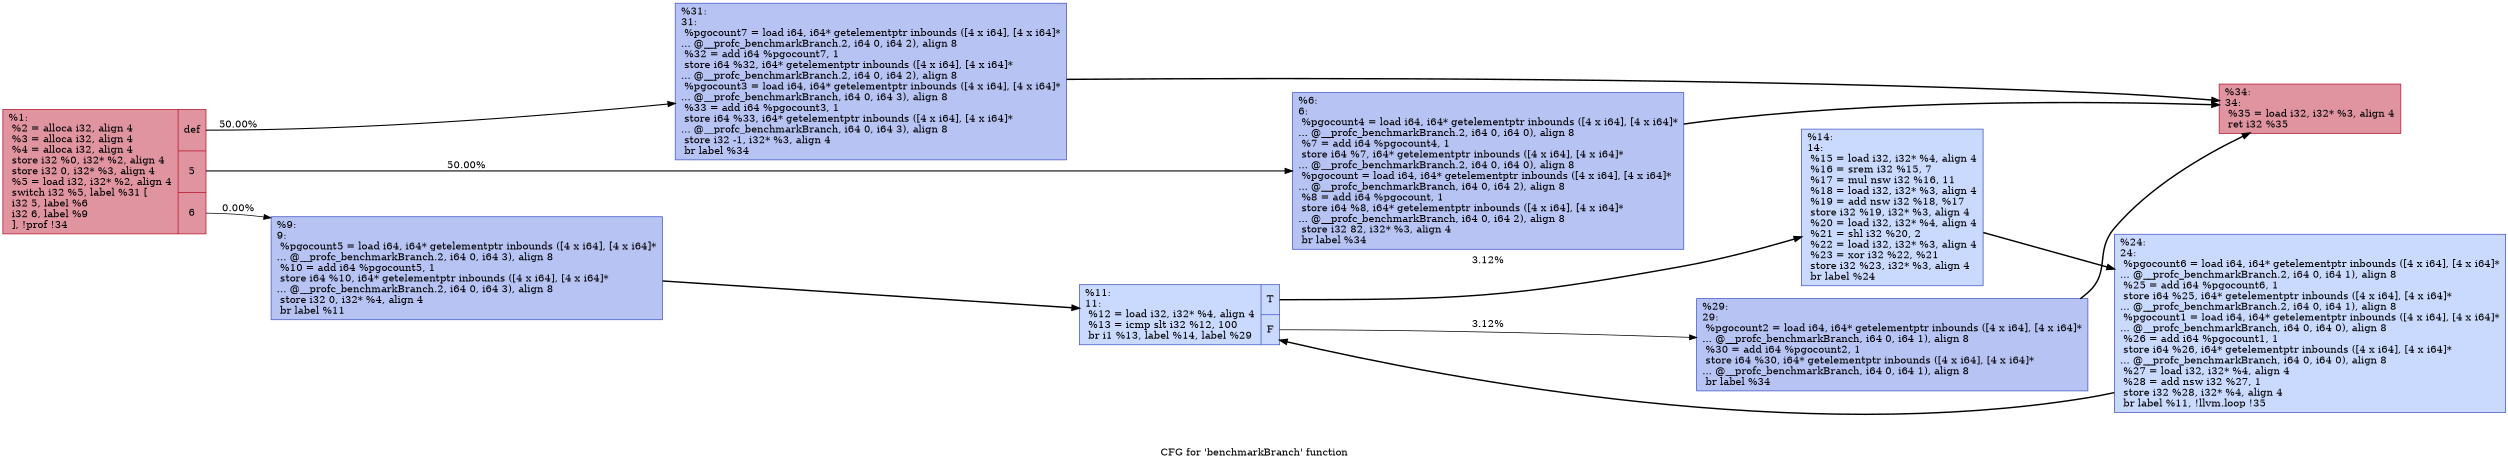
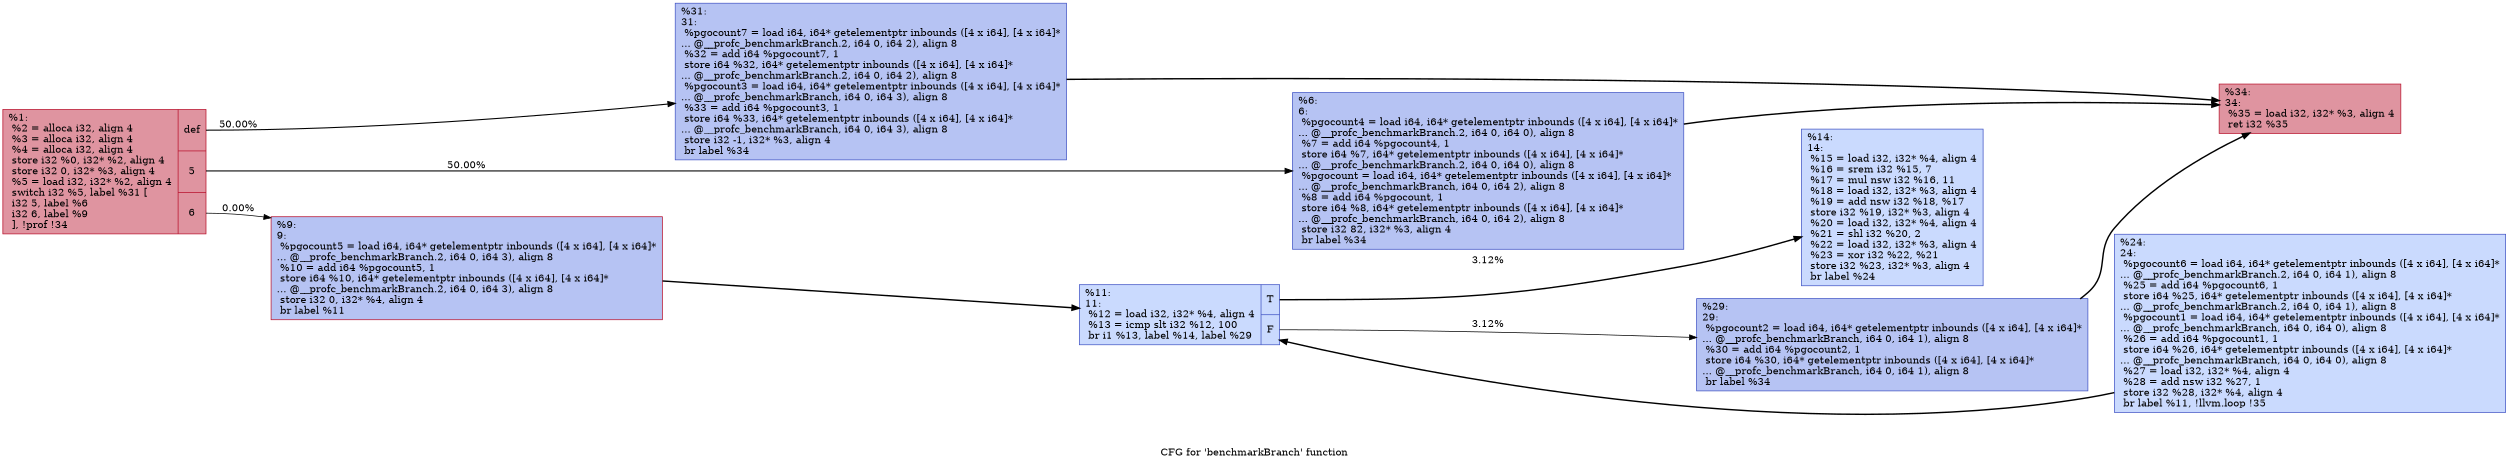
  digraph {
    label="CFG for 'benchmarkBranch' function"
    rankdir=LR
    node [color="#3d50c3ff" fillcolor="#5977e370" shape=record style=filled]
    edge [penwidth=2]
    n1 [color="#b70d28ff" fillcolor="#b70d2870" label="{%1:\l  %2 = alloca i32, align 4\l  %3 = alloca i32, align 4\l  %4 = alloca i32, align 4\l  store i32 %0, i32* %2, align 4\l  store i32 0, i32* %3, align 4\l  %5 = load i32, i32* %2, align 4\l  switch i32 %5, label %31 [\l    i32 5, label %6\l    i32 6, label %9\l  ], !prof !34\l|{<s0>def|<s1>5|<s2>6}}"]
    n2 [label="{%31:\l31:                                               \l  %pgocount7 = load i64, i64* getelementptr inbounds ([4 x i64], [4 x i64]*\l... @__profc_benchmarkBranch.2, i64 0, i64 2), align 8\l  %32 = add i64 %pgocount7, 1\l  store i64 %32, i64* getelementptr inbounds ([4 x i64], [4 x i64]*\l... @__profc_benchmarkBranch.2, i64 0, i64 2), align 8\l  %pgocount3 = load i64, i64* getelementptr inbounds ([4 x i64], [4 x i64]*\l... @__profc_benchmarkBranch, i64 0, i64 3), align 8\l  %33 = add i64 %pgocount3, 1\l  store i64 %33, i64* getelementptr inbounds ([4 x i64], [4 x i64]*\l... @__profc_benchmarkBranch, i64 0, i64 3), align 8\l  store i32 -1, i32* %3, align 4\l  br label %34\l}"]
    n3 [label="{%6:\l6:                                                \l  %pgocount4 = load i64, i64* getelementptr inbounds ([4 x i64], [4 x i64]*\l... @__profc_benchmarkBranch.2, i64 0, i64 0), align 8\l  %7 = add i64 %pgocount4, 1\l  store i64 %7, i64* getelementptr inbounds ([4 x i64], [4 x i64]*\l... @__profc_benchmarkBranch.2, i64 0, i64 0), align 8\l  %pgocount = load i64, i64* getelementptr inbounds ([4 x i64], [4 x i64]*\l... @__profc_benchmarkBranch, i64 0, i64 2), align 8\l  %8 = add i64 %pgocount, 1\l  store i64 %8, i64* getelementptr inbounds ([4 x i64], [4 x i64]*\l... @__profc_benchmarkBranch, i64 0, i64 2), align 8\l  store i32 82, i32* %3, align 4\l  br label %34\l}"]
-   n4 [label="{%9:\l9:                                                \l  %pgocount5 = load i64, i64* getelementptr inbounds ([4 x i64], [4 x i64]*\l... @__profc_benchmarkBranch.2, i64 0, i64 3), align 8\l  %10 = add i64 %pgocount5, 1\l  store i64 %10, i64* getelementptr inbounds ([4 x i64], [4 x i64]*\l... @__profc_benchmarkBranch.2, i64 0, i64 3), align 8\l  store i32 0, i32* %4, align 4\l  br label %11\l}"]
+   n4 [color="#b70d28ff" label="{%9:\l9:                                                \l  %pgocount5 = load i64, i64* getelementptr inbounds ([4 x i64], [4 x i64]*\l... @__profc_benchmarkBranch.2, i64 0, i64 3), align 8\l  %10 = add i64 %pgocount5, 1\l  store i64 %10, i64* getelementptr inbounds ([4 x i64], [4 x i64]*\l... @__profc_benchmarkBranch.2, i64 0, i64 3), align 8\l  store i32 0, i32* %4, align 4\l  br label %11\l}"]
    n5 [color="#b70d28ff" fillcolor="#b70d2870" label="{%34:\l34:                                               \l  %35 = load i32, i32* %3, align 4\l  ret i32 %35\l}"]
    n6 [fillcolor="#88abfd70" label="{%11:\l11:                                               \l  %12 = load i32, i32* %4, align 4\l  %13 = icmp slt i32 %12, 100\l  br i1 %13, label %14, label %29\l|{<s0>T|<s1>F}}"]
    n7 [fillcolor="#88abfd70" label="{%14:\l14:                                               \l  %15 = load i32, i32* %4, align 4\l  %16 = srem i32 %15, 7\l  %17 = mul nsw i32 %16, 11\l  %18 = load i32, i32* %3, align 4\l  %19 = add nsw i32 %18, %17\l  store i32 %19, i32* %3, align 4\l  %20 = load i32, i32* %4, align 4\l  %21 = shl i32 %20, 2\l  %22 = load i32, i32* %3, align 4\l  %23 = xor i32 %22, %21\l  store i32 %23, i32* %3, align 4\l  br label %24\l}"]
    n8 [label="{%29:\l29:                                               \l  %pgocount2 = load i64, i64* getelementptr inbounds ([4 x i64], [4 x i64]*\l... @__profc_benchmarkBranch, i64 0, i64 1), align 8\l  %30 = add i64 %pgocount2, 1\l  store i64 %30, i64* getelementptr inbounds ([4 x i64], [4 x i64]*\l... @__profc_benchmarkBranch, i64 0, i64 1), align 8\l  br label %34\l}"]
    n9 [fillcolor="#88abfd70" label="{%24:\l24:                                               \l  %pgocount6 = load i64, i64* getelementptr inbounds ([4 x i64], [4 x i64]*\l... @__profc_benchmarkBranch.2, i64 0, i64 1), align 8\l  %25 = add i64 %pgocount6, 1\l  store i64 %25, i64* getelementptr inbounds ([4 x i64], [4 x i64]*\l... @__profc_benchmarkBranch.2, i64 0, i64 1), align 8\l  %pgocount1 = load i64, i64* getelementptr inbounds ([4 x i64], [4 x i64]*\l... @__profc_benchmarkBranch, i64 0, i64 0), align 8\l  %26 = add i64 %pgocount1, 1\l  store i64 %26, i64* getelementptr inbounds ([4 x i64], [4 x i64]*\l... @__profc_benchmarkBranch, i64 0, i64 0), align 8\l  %27 = load i32, i32* %4, align 4\l  %28 = add nsw i32 %27, 1\l  store i32 %28, i32* %4, align 4\l  br label %11, !llvm.loop !35\l}"]
    n1 -> n2 [label="50.00%" penwidth=1.50 tailport=s0]
    n1 -> n3 [label="50.00%" penwidth=1.50 tailport=s1]
    n1 -> n4 [label="0.00%" penwidth=1.00 tailport=s2]
    n2 -> n5
    n3 -> n5
    n4 -> n6
    n6 -> n7 [label="3.12%" penwidth=1.97 tailport=s0]
    n6 -> n8 [label="3.12%" penwidth=1.03 tailport=s1]
-   n7 -> n9
    n8 -> n5
    n9 -> n6
  }
